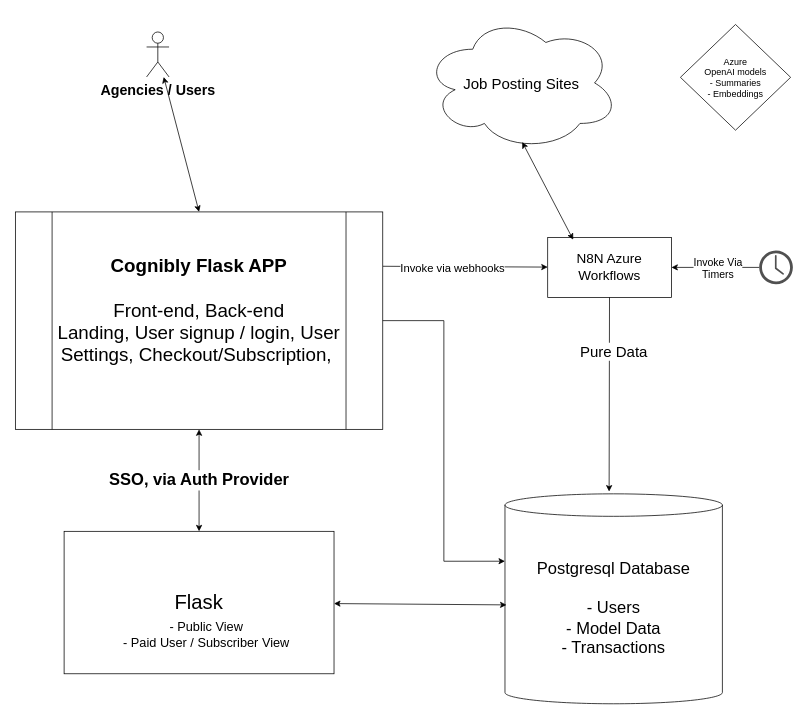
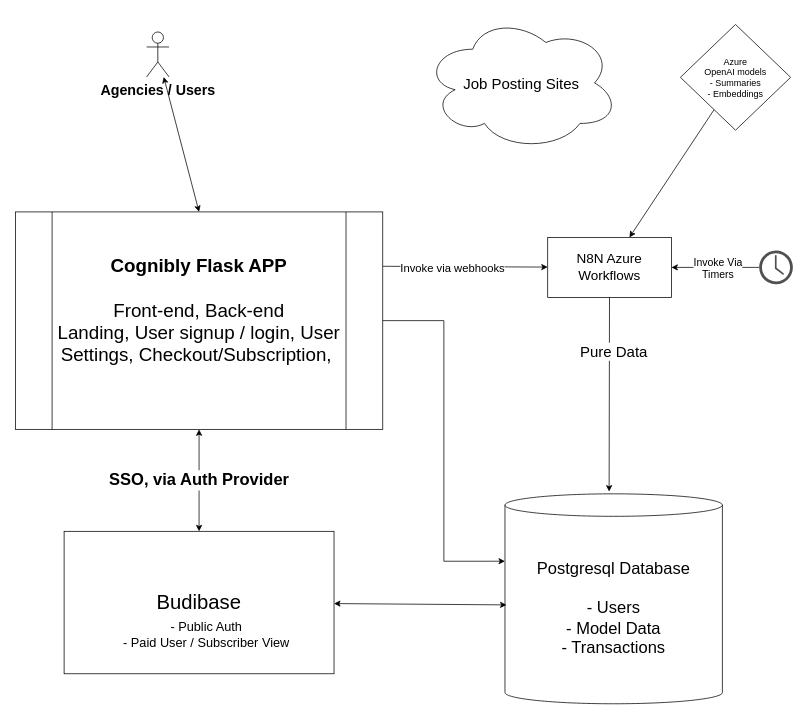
  <mxCell id="0" />
  <mxCell id="1" parent="0" />
  <mxCell id="2" style="rounded=0;orthogonalLoop=1;jettySize=auto;html=1;exitX=1;exitY=0.25;exitDx=0;exitDy=0;" edge="1" parent="1" source="4" target="10"><mxGeometry relative="1" as="geometry" /></mxCell>
  <mxCell id="3" value="&lt;font style=&quot;font-size: 15px;&quot;&gt;Invoke via webhooks&lt;/font&gt;" style="edgeLabel;html=1;align=center;verticalAlign=middle;resizable=0;points=[];" vertex="1" connectable="0" parent="2"><mxGeometry x="-0.209" y="-4" relative="1" as="geometry"><mxPoint x="6" y="-3" as="offset" /></mxGeometry></mxCell>
  <mxCell id="4" value="&lt;b style=&quot;font-size: 25px;&quot;&gt;&lt;font style=&quot;font-size: 25px;&quot;&gt;Cognibly Flask APP&lt;/font&gt;&lt;/b&gt;&lt;div style=&quot;font-size: 25px;&quot;&gt;&lt;br&gt;&lt;/div&gt;&lt;div style=&quot;font-size: 25px;&quot;&gt;Front-end, Back-end&lt;/div&gt;&lt;div style=&quot;font-size: 25px;&quot;&gt;Landing, User signup / login, User Settings, Checkout/Subscription,&amp;nbsp;&lt;/div&gt;&lt;div style=&quot;font-size: 25px;&quot;&gt;&lt;br&gt;&lt;/div&gt;" style="shape=process;whiteSpace=wrap;html=1;backgroundOutline=1;" vertex="1" parent="1"><mxGeometry x="20" y="282" width="490" height="290" as="geometry" /></mxCell>
- <mxCell id="5" value="&lt;font style=&quot;font-size: 27px;&quot;&gt;Flask&lt;/font&gt;" style="rounded=0;whiteSpace=wrap;html=1;" vertex="1" parent="1"><mxGeometry x="85" y="708" width="360" height="190" as="geometry" /></mxCell>
+ <mxCell id="5" value="&lt;font style=&quot;font-size: 27px;&quot;&gt;Budibase&lt;/font&gt;" style="rounded=0;whiteSpace=wrap;html=1;" vertex="1" parent="1"><mxGeometry x="85" y="708" width="360" height="190" as="geometry" /></mxCell>
  <mxCell id="6" value="&lt;font style=&quot;font-size: 22px;&quot;&gt;Postgresql Database&lt;/font&gt;&lt;div&gt;&lt;font style=&quot;font-size: 22px;&quot;&gt;&lt;br&gt;&lt;/font&gt;&lt;/div&gt;&lt;div&gt;&lt;font style=&quot;font-size: 22px;&quot;&gt;- Users&lt;br&gt;- Model Data&lt;/font&gt;&lt;/div&gt;&lt;div&gt;&lt;font style=&quot;font-size: 22px;&quot;&gt;- Transactions&lt;/font&gt;&lt;/div&gt;" style="shape=cylinder3;whiteSpace=wrap;html=1;boundedLbl=1;backgroundOutline=1;size=15;" vertex="1" parent="1"><mxGeometry x="673" y="658" width="290" height="280" as="geometry" /></mxCell>
  <mxCell id="7" value="&lt;font style=&quot;font-size: 22px;&quot;&gt;&lt;b&gt;SSO, via Auth Provider&lt;/b&gt;&lt;/font&gt;" style="endArrow=classic;startArrow=classic;html=1;rounded=0;entryX=0.5;entryY=1;entryDx=0;entryDy=0;" edge="1" parent="1" source="5" target="4"><mxGeometry width="50" height="50" relative="1" as="geometry"><mxPoint x="220" y="702" as="sourcePoint" /><mxPoint x="270" y="652" as="targetPoint" /></mxGeometry></mxCell>
- <mxCell id="8" value="&lt;font style=&quot;font-size: 17px;&quot;&gt;&lt;span style=&quot;background-color: initial;&quot;&gt;- Public View&lt;/span&gt;&lt;br&gt;&lt;span style=&quot;background-color: initial;&quot;&gt;- Paid User / Subscriber View&lt;/span&gt;&lt;/font&gt;" style="text;html=1;align=center;verticalAlign=middle;whiteSpace=wrap;rounded=0;" vertex="1" parent="1"><mxGeometry x="120" y="792" width="310" height="110" as="geometry" /></mxCell>
+ <mxCell id="8" value="&lt;font style=&quot;font-size: 17px;&quot;&gt;&lt;span style=&quot;background-color: initial;&quot;&gt;- Public Auth&lt;/span&gt;&lt;br&gt;&lt;span style=&quot;background-color: initial;&quot;&gt;- Paid User / Subscriber View&lt;/span&gt;&lt;/font&gt;" style="text;html=1;align=center;verticalAlign=middle;whiteSpace=wrap;rounded=0;" vertex="1" parent="1"><mxGeometry x="120" y="792" width="310" height="110" as="geometry" /></mxCell>
  <mxCell id="9" value="" style="endArrow=classic;startArrow=classic;html=1;rounded=0;entryX=0.007;entryY=0.529;entryDx=0;entryDy=0;entryPerimeter=0;" edge="1" parent="1" source="5" target="6"><mxGeometry width="50" height="50" relative="1" as="geometry"><mxPoint x="480" y="882" as="sourcePoint" /><mxPoint x="530" y="832" as="targetPoint" /></mxGeometry></mxCell>
  <mxCell id="10" value="&lt;span style=&quot;font-size: 18px;&quot;&gt;N8N Azure Workflows&lt;/span&gt;" style="rounded=0;whiteSpace=wrap;html=1;" vertex="1" parent="1"><mxGeometry x="730" y="316" width="165" height="80" as="geometry" /></mxCell>
  <mxCell id="11" style="rounded=0;orthogonalLoop=1;jettySize=auto;html=1;entryX=0.479;entryY=-0.011;entryDx=0;entryDy=0;entryPerimeter=0;" edge="1" parent="1" source="10" target="6"><mxGeometry relative="1" as="geometry"><mxPoint x="667.5" y="522" as="targetPoint" /></mxGeometry></mxCell>
  <mxCell id="12" value="&lt;font style=&quot;font-size: 20px;&quot;&gt;Pure Data&lt;/font&gt;" style="edgeLabel;html=1;align=center;verticalAlign=middle;resizable=0;points=[];" vertex="1" connectable="0" parent="11"><mxGeometry x="-0.45" y="5" relative="1" as="geometry"><mxPoint as="offset" /></mxGeometry></mxCell>
  <mxCell id="13" value="&lt;span style=&quot;font-size: 20px;&quot;&gt;Job Posting Sites&lt;/span&gt;" style="ellipse;shape=cloud;whiteSpace=wrap;html=1;" vertex="1" parent="1"><mxGeometry x="565" y="20" width="260" height="180" as="geometry" /></mxCell>
- <mxCell id="14" value="" style="endArrow=classic;startArrow=classic;html=1;rounded=0;entryX=0.504;entryY=0.938;entryDx=0;entryDy=0;entryPerimeter=0;exitX=0.206;exitY=0.038;exitDx=0;exitDy=0;exitPerimeter=0;" edge="1" parent="1" source="10" target="13"><mxGeometry width="50" height="50" relative="1" as="geometry"><mxPoint x="590" y="302" as="sourcePoint" /><mxPoint x="640" y="252" as="targetPoint" /></mxGeometry></mxCell>
  <mxCell id="15" style="edgeStyle=orthogonalEdgeStyle;rounded=0;orthogonalLoop=1;jettySize=auto;html=1;entryX=0;entryY=0.321;entryDx=0;entryDy=0;entryPerimeter=0;endArrow=classic;endFill=1;" edge="1" parent="1" source="4" target="6"><mxGeometry relative="1" as="geometry" /></mxCell>
  <mxCell id="16" value="&lt;font style=&quot;font-size: 19px;&quot;&gt;Agencies / Users&lt;/font&gt;" style="shape=umlActor;verticalLabelPosition=bottom;verticalAlign=top;html=1;outlineConnect=0;fontStyle=1" vertex="1" parent="1"><mxGeometry x="195" y="42" width="30" height="60" as="geometry" /></mxCell>
  <mxCell id="17" value="" style="endArrow=classic;startArrow=classic;html=1;rounded=0;exitX=0.5;exitY=0;exitDx=0;exitDy=0;" edge="1" parent="1" source="4" target="16"><mxGeometry width="50" height="50" relative="1" as="geometry"><mxPoint x="100" y="222" as="sourcePoint" /><mxPoint x="150" y="172" as="targetPoint" /></mxGeometry></mxCell>
  <mxCell id="18" value="" style="edgeStyle=orthogonalEdgeStyle;rounded=0;orthogonalLoop=1;jettySize=auto;html=1;" edge="1" parent="1" source="20" target="10"><mxGeometry relative="1" as="geometry" /></mxCell>
  <mxCell id="19" value="&lt;font style=&quot;font-size: 14px;&quot;&gt;Invoke Via&lt;br&gt;Timers&lt;/font&gt;" style="edgeLabel;html=1;align=center;verticalAlign=middle;resizable=0;points=[];" vertex="1" connectable="0" parent="18"><mxGeometry x="-0.043" relative="1" as="geometry"><mxPoint as="offset" /></mxGeometry></mxCell>
  <mxCell id="20" value="" style="sketch=0;pointerEvents=1;shadow=0;dashed=0;html=1;strokeColor=none;fillColor=#505050;labelPosition=center;verticalLabelPosition=bottom;verticalAlign=top;outlineConnect=0;align=center;shape=mxgraph.office.concepts.clock;" vertex="1" parent="1"><mxGeometry x="1012" y="333.5" width="45" height="45" as="geometry" /></mxCell>
+ <mxCell id="21" style="rounded=0;orthogonalLoop=1;jettySize=auto;html=1;" edge="1" parent="1" source="22" target="10"><mxGeometry relative="1" as="geometry"><mxPoint x="810" y="314" as="targetPoint" /></mxGeometry></mxCell>
  <mxCell id="22" value="Azure &lt;br&gt;OpenAI models&lt;br&gt;- Summaries&lt;br&gt;&lt;div&gt;- Embeddings&lt;/div&gt;" style="rhombus;whiteSpace=wrap;html=1;" vertex="1" parent="1"><mxGeometry x="907" y="32" width="147" height="141" as="geometry" /></mxCell>
